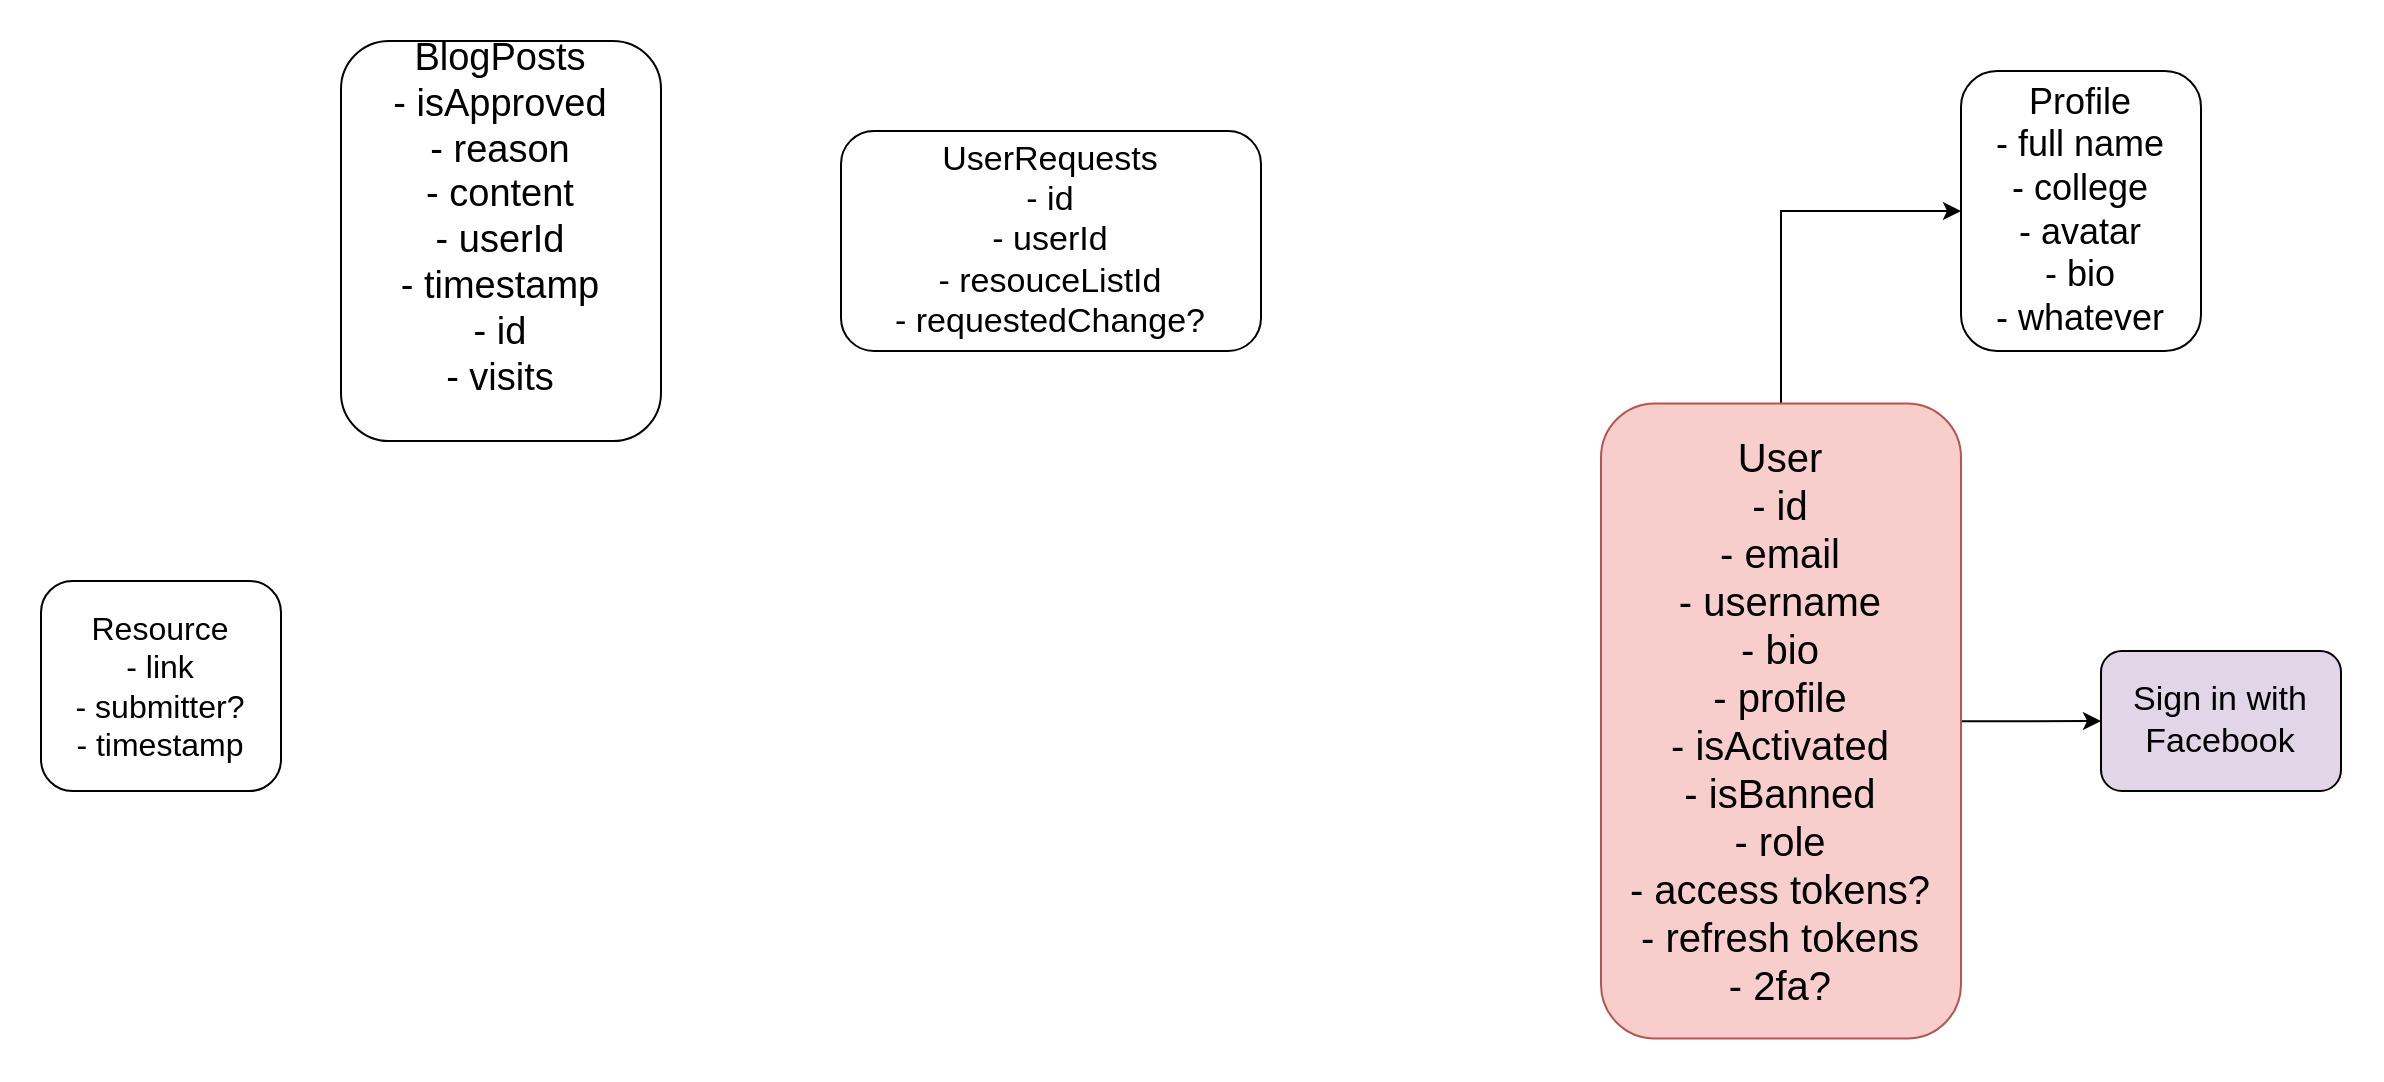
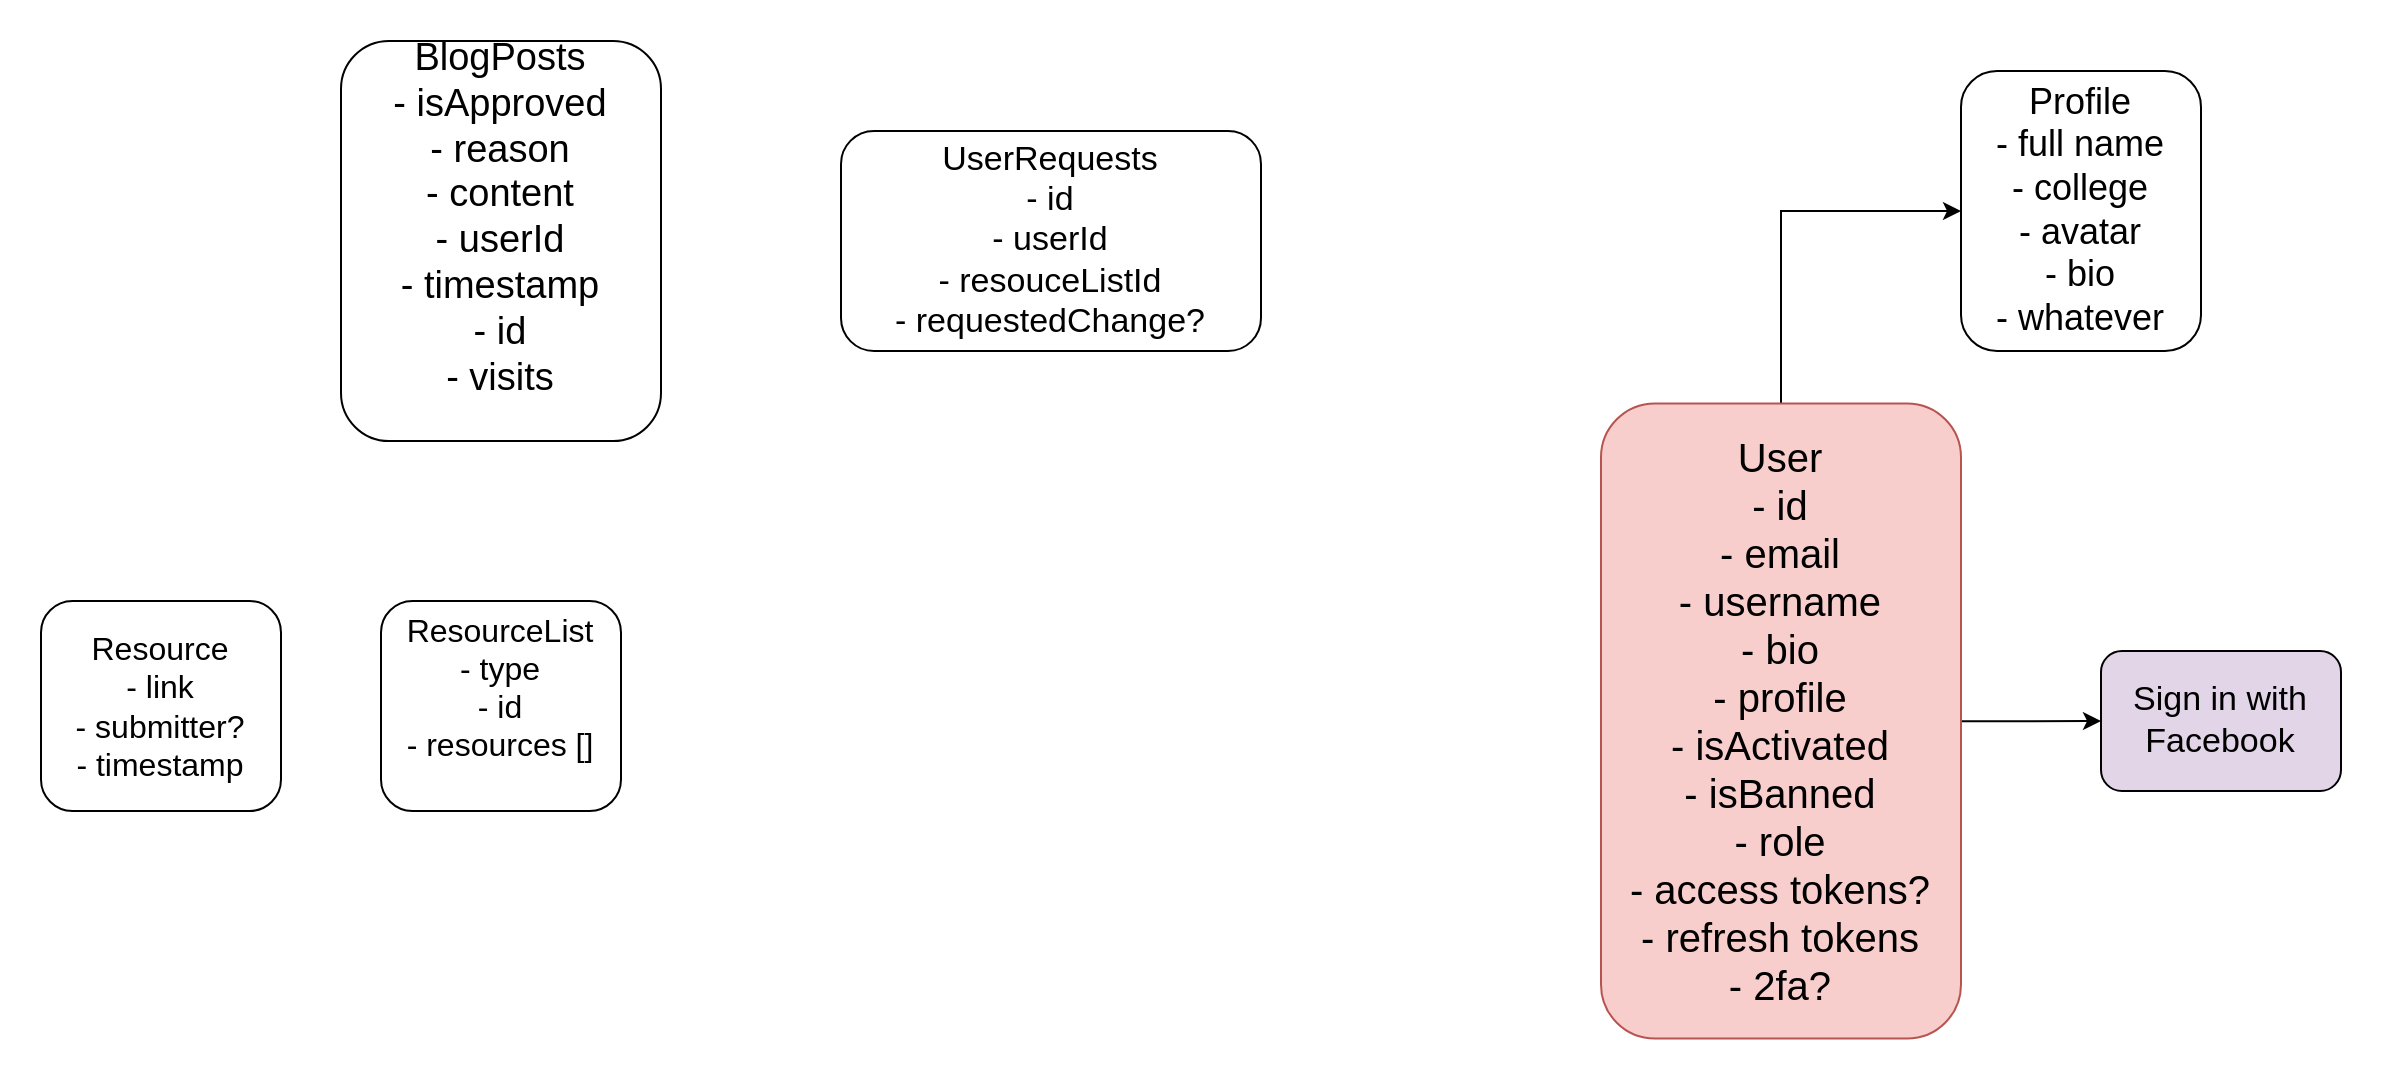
  <mxCell id="0" />
  <mxCell id="1" parent="0" />
  <mxCell id="2" style="edgeStyle=orthogonalEdgeStyle;rounded=0;orthogonalLoop=1;jettySize=auto;html=1;entryX=0;entryY=0.5;entryDx=0;entryDy=0;" edge="1" parent="1" source="4" target="5"><mxGeometry relative="1" as="geometry" /></mxCell>
  <mxCell id="3" style="edgeStyle=orthogonalEdgeStyle;rounded=0;orthogonalLoop=1;jettySize=auto;html=1;entryX=0;entryY=0.5;entryDx=0;entryDy=0;" edge="1" parent="1" source="4" target="10"><mxGeometry relative="1" as="geometry" /></mxCell>
  <mxCell id="4" value="&lt;font style=&quot;font-size: 20px&quot;&gt;User&lt;br&gt;- id&lt;br&gt;- email&lt;br&gt;- username&lt;br&gt;- bio&lt;br&gt;- profile&lt;br&gt;- isActivated&lt;br&gt;- isBanned&lt;br&gt;- role&lt;br&gt;- access tokens?&lt;br&gt;- refresh tokens&lt;br&gt;- 2fa?&lt;br&gt;&lt;/font&gt;" style="rounded=1;whiteSpace=wrap;html=1;fillColor=#f8cecc;strokeColor=#b85450;" vertex="1" parent="1"><mxGeometry x="800" y="201.25" width="180" height="317.5" as="geometry" /></mxCell>
  <mxCell id="5" value="&lt;font style=&quot;font-size: 17px&quot;&gt;Sign in with Facebook&lt;/font&gt;" style="rounded=1;whiteSpace=wrap;html=1;fillColor=#e1d5e7;" vertex="1" parent="1"><mxGeometry x="1050" y="325" width="120" height="70" as="geometry" /></mxCell>
  <mxCell id="6" value="&lt;span style=&quot;font-size: 19px&quot;&gt;BlogPosts&lt;br&gt;- isApproved&lt;br&gt;- reason&lt;br&gt;- content&lt;br&gt;- userId&lt;br&gt;- timestamp&lt;br&gt;- id&lt;br&gt;- visits&lt;br&gt;&lt;br&gt;&lt;/span&gt;" style="rounded=1;whiteSpace=wrap;html=1;" vertex="1" parent="1"><mxGeometry x="170" y="20" width="160" height="200" as="geometry" /></mxCell>
+ <mxCell id="7" value="&lt;font style=&quot;font-size: 16px&quot;&gt;ResourceList&lt;br&gt;- type&lt;br&gt;- id&lt;br&gt;- resources []&lt;br&gt;&lt;br&gt;&lt;/font&gt;" style="rounded=1;whiteSpace=wrap;html=1;" vertex="1" parent="1"><mxGeometry x="190" y="300" width="120" height="105" as="geometry" /></mxCell>
  <mxCell id="8" value="&lt;font style=&quot;font-size: 17px&quot;&gt;UserRequests&lt;br&gt;- id&lt;br&gt;- userId&lt;br&gt;- resouceListId&lt;br&gt;- requestedChange?&lt;br&gt;&lt;/font&gt;" style="rounded=1;whiteSpace=wrap;html=1;" vertex="1" parent="1"><mxGeometry x="420" y="65" width="210" height="110" as="geometry" /></mxCell>
- <mxCell id="9" value="&lt;font style=&quot;font-size: 16px&quot;&gt;Resource&lt;br&gt;- link&lt;br&gt;- submitter?&lt;br&gt;- timestamp&lt;br&gt;&lt;/font&gt;" style="rounded=1;whiteSpace=wrap;html=1;" vertex="1" parent="1"><mxGeometry x="20" y="290" width="120" height="105" as="geometry" /></mxCell>
+ <mxCell id="9" value="&lt;font style=&quot;font-size: 16px&quot;&gt;Resource&lt;br&gt;- link&lt;br&gt;- submitter?&lt;br&gt;- timestamp&lt;br&gt;&lt;/font&gt;" style="rounded=1;whiteSpace=wrap;html=1;" vertex="1" parent="1"><mxGeometry x="20" y="300" width="120" height="105" as="geometry" /></mxCell>
  <mxCell id="10" value="&lt;font style=&quot;font-size: 18px&quot;&gt;Profile&lt;br&gt;- full name&lt;br&gt;- college&lt;br&gt;- avatar&lt;br&gt;- bio&lt;br&gt;- whatever&lt;br&gt;&lt;/font&gt;" style="rounded=1;whiteSpace=wrap;html=1;" vertex="1" parent="1"><mxGeometry x="980" y="35" width="120" height="140" as="geometry" /></mxCell>
